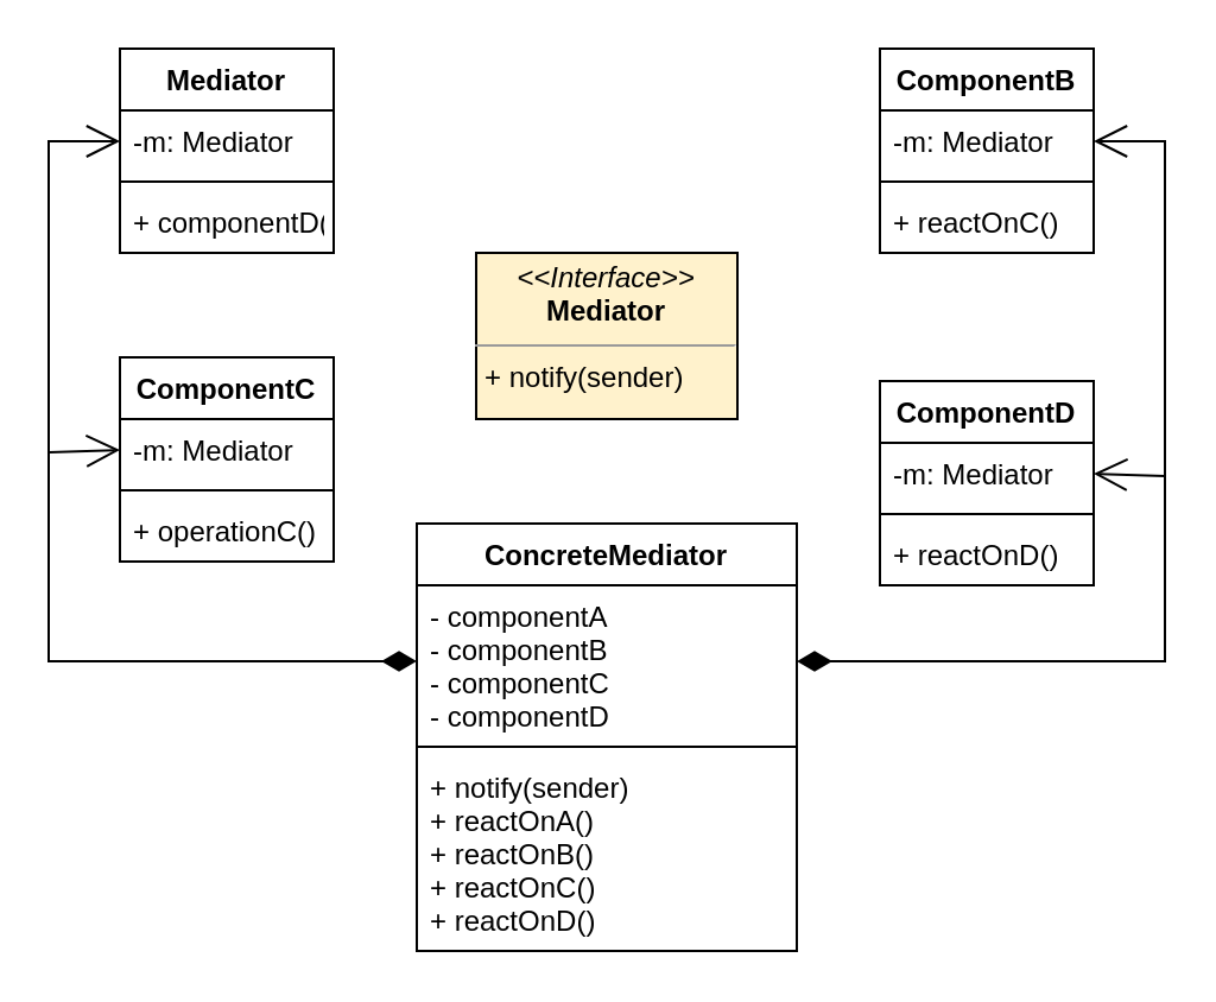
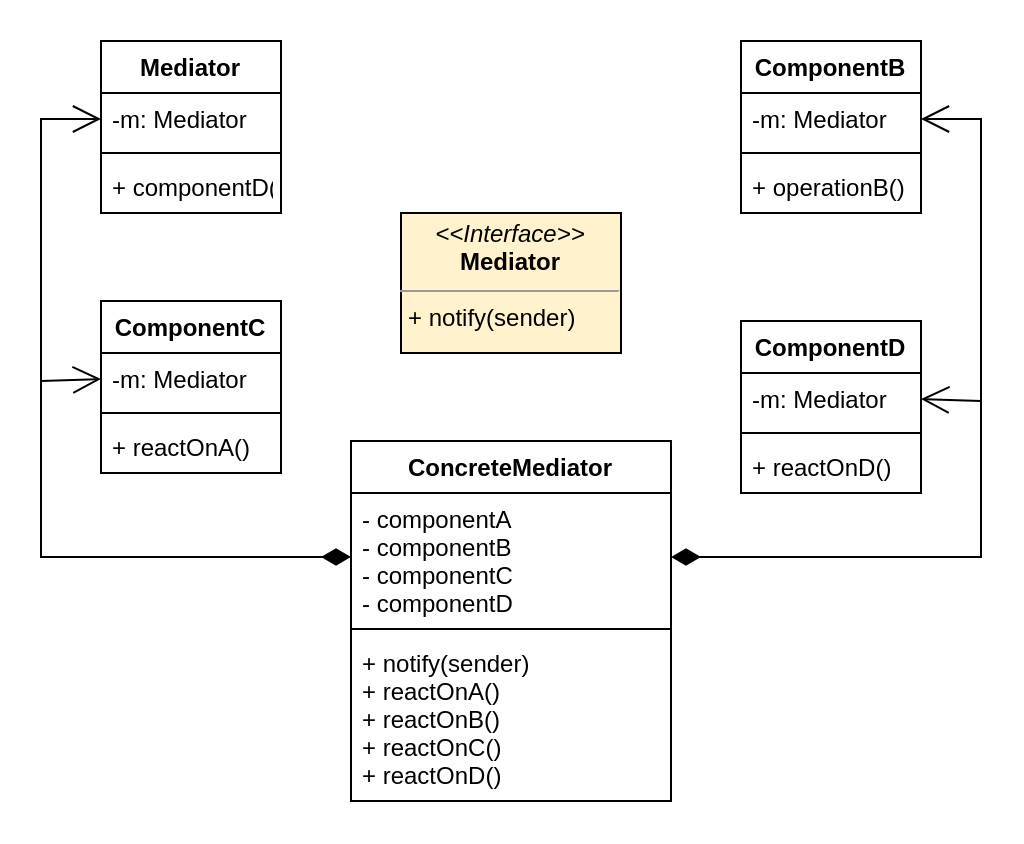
  <mxCell id="0" />
  <mxCell id="1" parent="0" />
  <mxCell id="2" value="&lt;p style=&quot;margin: 0px ; margin-top: 4px ; text-align: center&quot;&gt;&lt;i&gt;&amp;lt;&amp;lt;Interface&amp;gt;&amp;gt;&lt;/i&gt;&lt;br&gt;&lt;b&gt;Mediator&lt;/b&gt;&lt;/p&gt;&lt;hr size=&quot;1&quot;&gt;&lt;p style=&quot;margin: 0px ; margin-left: 4px&quot;&gt;+ notify(sender)&lt;/p&gt;" style="verticalAlign=top;align=left;overflow=fill;fontSize=12;fontFamily=Helvetica;html=1;fillColor=#fff2cc;" parent="1" vertex="1"><mxGeometry x="200" y="106" width="110" height="70" as="geometry" /></mxCell>
  <mxCell id="3" value="ComponentD" style="swimlane;fontStyle=1;align=center;verticalAlign=top;childLayout=stackLayout;horizontal=1;startSize=26;horizontalStack=0;resizeParent=1;resizeParentMax=0;resizeLast=0;collapsible=1;marginBottom=0;" parent="1" vertex="1"><mxGeometry x="370" y="160" width="90" height="86" as="geometry" /></mxCell>
  <mxCell id="4" value="-m: Mediator" style="text;strokeColor=none;fillColor=none;align=left;verticalAlign=top;spacingLeft=4;spacingRight=4;overflow=hidden;rotatable=0;points=[[0,0.5],[1,0.5]];portConstraint=eastwest;" parent="3" vertex="1"><mxGeometry y="26" width="90" height="26" as="geometry" /></mxCell>
  <mxCell id="5" value="" style="line;strokeWidth=1;fillColor=none;align=left;verticalAlign=middle;spacingTop=-1;spacingLeft=3;spacingRight=3;rotatable=0;labelPosition=right;points=[];portConstraint=eastwest;" parent="3" vertex="1"><mxGeometry y="52" width="90" height="8" as="geometry" /></mxCell>
  <mxCell id="6" value="+ reactOnD()" style="text;strokeColor=none;fillColor=none;align=left;verticalAlign=top;spacingLeft=4;spacingRight=4;overflow=hidden;rotatable=0;points=[[0,0.5],[1,0.5]];portConstraint=eastwest;" parent="3" vertex="1"><mxGeometry y="60" width="90" height="26" as="geometry" /></mxCell>
  <mxCell id="7" value="ComponentB" style="swimlane;fontStyle=1;align=center;verticalAlign=top;childLayout=stackLayout;horizontal=1;startSize=26;horizontalStack=0;resizeParent=1;resizeParentMax=0;resizeLast=0;collapsible=1;marginBottom=0;" parent="1" vertex="1"><mxGeometry x="370" y="20" width="90" height="86" as="geometry" /></mxCell>
  <mxCell id="8" value="-m: Mediator" style="text;strokeColor=none;fillColor=none;align=left;verticalAlign=top;spacingLeft=4;spacingRight=4;overflow=hidden;rotatable=0;points=[[0,0.5],[1,0.5]];portConstraint=eastwest;" parent="7" vertex="1"><mxGeometry y="26" width="90" height="26" as="geometry" /></mxCell>
  <mxCell id="9" value="" style="line;strokeWidth=1;fillColor=none;align=left;verticalAlign=middle;spacingTop=-1;spacingLeft=3;spacingRight=3;rotatable=0;labelPosition=right;points=[];portConstraint=eastwest;" parent="7" vertex="1"><mxGeometry y="52" width="90" height="8" as="geometry" /></mxCell>
- <mxCell id="10" value="+ reactOnC()" style="text;strokeColor=none;fillColor=none;align=left;verticalAlign=top;spacingLeft=4;spacingRight=4;overflow=hidden;rotatable=0;points=[[0,0.5],[1,0.5]];portConstraint=eastwest;" parent="7" vertex="1"><mxGeometry y="60" width="90" height="26" as="geometry" /></mxCell>
+ <mxCell id="10" value="+ operationB()" style="text;strokeColor=none;fillColor=none;align=left;verticalAlign=top;spacingLeft=4;spacingRight=4;overflow=hidden;rotatable=0;points=[[0,0.5],[1,0.5]];portConstraint=eastwest;" parent="7" vertex="1"><mxGeometry y="60" width="90" height="26" as="geometry" /></mxCell>
  <mxCell id="11" value="ComponentC" style="swimlane;fontStyle=1;align=center;verticalAlign=top;childLayout=stackLayout;horizontal=1;startSize=26;horizontalStack=0;resizeParent=1;resizeParentMax=0;resizeLast=0;collapsible=1;marginBottom=0;" parent="1" vertex="1"><mxGeometry x="50" y="150" width="90" height="86" as="geometry" /></mxCell>
  <mxCell id="12" value="-m: Mediator" style="text;strokeColor=none;fillColor=none;align=left;verticalAlign=top;spacingLeft=4;spacingRight=4;overflow=hidden;rotatable=0;points=[[0,0.5],[1,0.5]];portConstraint=eastwest;" parent="11" vertex="1"><mxGeometry y="26" width="90" height="26" as="geometry" /></mxCell>
  <mxCell id="13" value="" style="line;strokeWidth=1;fillColor=none;align=left;verticalAlign=middle;spacingTop=-1;spacingLeft=3;spacingRight=3;rotatable=0;labelPosition=right;points=[];portConstraint=eastwest;" parent="11" vertex="1"><mxGeometry y="52" width="90" height="8" as="geometry" /></mxCell>
- <mxCell id="14" value="+ operationC()" style="text;strokeColor=none;fillColor=none;align=left;verticalAlign=top;spacingLeft=4;spacingRight=4;overflow=hidden;rotatable=0;points=[[0,0.5],[1,0.5]];portConstraint=eastwest;" parent="11" vertex="1"><mxGeometry y="60" width="90" height="26" as="geometry" /></mxCell>
+ <mxCell id="14" value="+ reactOnA()" style="text;strokeColor=none;fillColor=none;align=left;verticalAlign=top;spacingLeft=4;spacingRight=4;overflow=hidden;rotatable=0;points=[[0,0.5],[1,0.5]];portConstraint=eastwest;" parent="11" vertex="1"><mxGeometry y="60" width="90" height="26" as="geometry" /></mxCell>
  <mxCell id="15" value="Mediator" style="swimlane;fontStyle=1;align=center;verticalAlign=top;childLayout=stackLayout;horizontal=1;startSize=26;horizontalStack=0;resizeParent=1;resizeParentMax=0;resizeLast=0;collapsible=1;marginBottom=0;" parent="1" vertex="1"><mxGeometry x="50" y="20" width="90" height="86" as="geometry" /></mxCell>
  <mxCell id="16" value="-m: Mediator" style="text;strokeColor=none;fillColor=none;align=left;verticalAlign=top;spacingLeft=4;spacingRight=4;overflow=hidden;rotatable=0;points=[[0,0.5],[1,0.5]];portConstraint=eastwest;" parent="15" vertex="1"><mxGeometry y="26" width="90" height="26" as="geometry" /></mxCell>
  <mxCell id="17" value="" style="line;strokeWidth=1;fillColor=none;align=left;verticalAlign=middle;spacingTop=-1;spacingLeft=3;spacingRight=3;rotatable=0;labelPosition=right;points=[];portConstraint=eastwest;" parent="15" vertex="1"><mxGeometry y="52" width="90" height="8" as="geometry" /></mxCell>
  <mxCell id="18" value="+ componentD()" style="text;strokeColor=none;fillColor=none;align=left;verticalAlign=top;spacingLeft=4;spacingRight=4;overflow=hidden;rotatable=0;points=[[0,0.5],[1,0.5]];portConstraint=eastwest;" parent="15" vertex="1"><mxGeometry y="60" width="90" height="26" as="geometry" /></mxCell>
  <mxCell id="19" value="ConcreteMediator" style="swimlane;fontStyle=1;align=center;verticalAlign=top;childLayout=stackLayout;horizontal=1;startSize=26;horizontalStack=0;resizeParent=1;resizeParentMax=0;resizeLast=0;collapsible=1;marginBottom=0;" parent="1" vertex="1"><mxGeometry x="175" y="220" width="160" height="180" as="geometry" /></mxCell>
  <mxCell id="20" value="- componentA&#10;- componentB&#10;- componentC&#10;- componentD" style="text;strokeColor=none;fillColor=none;align=left;verticalAlign=top;spacingLeft=4;spacingRight=4;overflow=hidden;rotatable=0;points=[[0,0.5],[1,0.5]];portConstraint=eastwest;" parent="19" vertex="1"><mxGeometry y="26" width="160" height="64" as="geometry" /></mxCell>
  <mxCell id="21" value="" style="line;strokeWidth=1;fillColor=none;align=left;verticalAlign=middle;spacingTop=-1;spacingLeft=3;spacingRight=3;rotatable=0;labelPosition=right;points=[];portConstraint=eastwest;" parent="19" vertex="1"><mxGeometry y="90" width="160" height="8" as="geometry" /></mxCell>
  <mxCell id="22" value="+ notify(sender)&#10;+ reactOnA()&#10;+ reactOnB()&#10;+ reactOnC()&#10;+ reactOnD()" style="text;strokeColor=none;fillColor=none;align=left;verticalAlign=top;spacingLeft=4;spacingRight=4;overflow=hidden;rotatable=0;points=[[0,0.5],[1,0.5]];portConstraint=eastwest;" parent="19" vertex="1"><mxGeometry y="98" width="160" height="82" as="geometry" /></mxCell>
  <mxCell id="23" value="" style="edgeStyle=orthogonalEdgeStyle;rounded=0;orthogonalLoop=1;jettySize=auto;html=1;endArrow=open;endFill=0;endSize=12;entryX=1;entryY=0.5;entryDx=0;entryDy=0;startArrow=diamondThin;startFill=1;sourcePerimeterSpacing=0;targetPerimeterSpacing=0;strokeWidth=1;startSize=12;" parent="1" source="20" target="8" edge="1"><mxGeometry relative="1" as="geometry"><mxPoint x="520" y="278" as="targetPoint" /><Array as="points"><mxPoint x="490" y="278" /><mxPoint x="490" y="59" /></Array></mxGeometry></mxCell>
  <mxCell id="24" value="" style="edgeStyle=orthogonalEdgeStyle;rounded=0;orthogonalLoop=1;jettySize=auto;html=1;endArrow=open;endFill=0;endSize=12;entryX=0;entryY=0.5;entryDx=0;entryDy=0;startArrow=diamondThin;startFill=1;sourcePerimeterSpacing=0;targetPerimeterSpacing=0;strokeWidth=1;startSize=12;exitX=0;exitY=0.5;exitDx=0;exitDy=0;" parent="1" source="20" target="16" edge="1"><mxGeometry relative="1" as="geometry"><mxPoint x="175" y="288" as="sourcePoint" /><mxPoint x="470" y="209" as="targetPoint" /><Array as="points"><mxPoint x="20" y="278" /><mxPoint x="20" y="59" /></Array></mxGeometry></mxCell>
  <mxCell id="25" value="" style="endArrow=open;html=1;rounded=0;startSize=12;endSize=12;sourcePerimeterSpacing=0;targetPerimeterSpacing=0;strokeWidth=1;entryX=1;entryY=0.5;entryDx=0;entryDy=0;endFill=0;" parent="1" target="4" edge="1"><mxGeometry width="50" height="50" relative="1" as="geometry"><mxPoint x="490" y="200" as="sourcePoint" /><mxPoint x="310" y="90" as="targetPoint" /></mxGeometry></mxCell>
  <mxCell id="26" value="" style="endArrow=open;html=1;rounded=0;startSize=12;endSize=12;sourcePerimeterSpacing=0;targetPerimeterSpacing=0;strokeWidth=1;entryX=0;entryY=0.5;entryDx=0;entryDy=0;endFill=0;" parent="1" target="12" edge="1"><mxGeometry width="50" height="50" relative="1" as="geometry"><mxPoint x="20" y="190" as="sourcePoint" /><mxPoint x="470" y="209" as="targetPoint" /><Array as="points" /></mxGeometry></mxCell>
